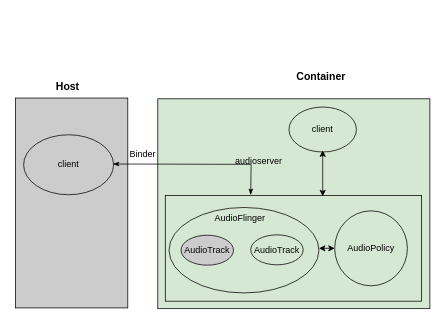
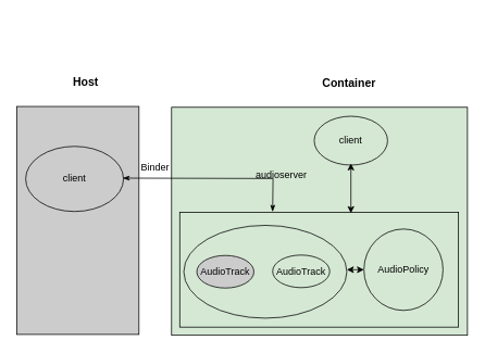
  <mxCell id="0" />
  <mxCell id="1" parent="0" />
  <mxCell id="2" value="" style="rounded=0;whiteSpace=wrap;html=1;fillColor=#D5E8D4;" parent="1" vertex="1"><mxGeometry x="210" y="131" width="363" height="280" as="geometry" /></mxCell>
  <mxCell id="3" value="" style="rounded=0;whiteSpace=wrap;html=1;fillColor=#CCCCCC;" parent="1" vertex="1"><mxGeometry x="20" y="130" width="150" height="280" as="geometry" /></mxCell>
- <mxCell id="4" value="&lt;font style=&quot;font-size: 14px;&quot;&gt;&lt;b&gt;Host&lt;/b&gt;&lt;/font&gt;" style="text;html=1;align=center;verticalAlign=middle;whiteSpace=wrap;rounded=0;" parent="1" vertex="1"><mxGeometry x="60" y="100" width="60" height="30" as="geometry" /></mxCell>
+ <mxCell id="4" value="&lt;font style=&quot;font-size: 14px;&quot;&gt;&lt;b&gt;Host&lt;/b&gt;&lt;/font&gt;" style="text;html=1;align=center;verticalAlign=middle;whiteSpace=wrap;rounded=0;" parent="1" vertex="1"><mxGeometry x="75" y="85" width="60" height="30" as="geometry" /></mxCell>
  <mxCell id="5" value="&lt;font style=&quot;font-size: 14px;&quot;&gt;&lt;b&gt;Container&lt;/b&gt;&lt;/font&gt;" style="text;html=1;align=center;verticalAlign=middle;whiteSpace=wrap;rounded=0;" parent="1" vertex="1"><mxGeometry x="398" y="86" width="60" height="30" as="geometry" /></mxCell>
  <mxCell id="6" value="client" style="ellipse;whiteSpace=wrap;html=1;fillColor=#CCCCCC;" parent="1" vertex="1"><mxGeometry x="31" y="179" width="120" height="80" as="geometry" /></mxCell>
  <mxCell id="7" value="client" style="ellipse;whiteSpace=wrap;html=1;fillColor=#D5E8D4;" parent="1" vertex="1"><mxGeometry x="385" y="142" width="90" height="60" as="geometry" /></mxCell>
  <mxCell id="8" value="" style="rounded=0;whiteSpace=wrap;html=1;fillColor=#D5E8D4;" parent="1" vertex="1"><mxGeometry x="220" y="260" width="342" height="141" as="geometry" /></mxCell>
  <mxCell id="9" value="audioserver" style="text;html=1;align=center;verticalAlign=middle;whiteSpace=wrap;rounded=0;" parent="1" vertex="1"><mxGeometry x="315" y="200" width="60" height="30" as="geometry" /></mxCell>
  <mxCell id="10" value="" style="ellipse;whiteSpace=wrap;html=1;fillColor=#D5E8D4;" parent="1" vertex="1"><mxGeometry x="225" y="276" width="200" height="114" as="geometry" /></mxCell>
  <mxCell id="11" value="AudioPolicy" style="ellipse;whiteSpace=wrap;html=1;fillColor=#D5E8D4;" parent="1" vertex="1"><mxGeometry x="446" y="280.5" width="97" height="100" as="geometry" /></mxCell>
  <mxCell id="12" value="" style="endArrow=classic;startArrow=classic;html=1;rounded=0;" parent="1" edge="1"><mxGeometry width="50" height="50" relative="1" as="geometry"><mxPoint x="430" y="261" as="sourcePoint" /><mxPoint x="430" y="200" as="targetPoint" /></mxGeometry></mxCell>
  <mxCell id="13" value="" style="endArrow=classicThin;html=1;rounded=0;exitX=1;exitY=0.5;exitDx=0;exitDy=0;entryX=0.123;entryY=0.004;entryDx=0;entryDy=0;entryPerimeter=0;strokeColor=default;edgeStyle=orthogonalEdgeStyle;jumpStyle=line;targetPerimeterSpacing=0;flowAnimation=0;shadow=0;startArrow=classicThin;startFill=1;endFill=1;" parent="1" edge="1"><mxGeometry width="50" height="50" relative="1" as="geometry"><mxPoint x="150" y="218" as="sourcePoint" /><mxPoint x="333.98" y="259.36" as="targetPoint" /></mxGeometry></mxCell>
  <mxCell id="14" value="" style="endArrow=none;html=1;rounded=0;shape=link;strokeColor=none;" parent="1" edge="1"><mxGeometry width="50" height="50" relative="1" as="geometry"><mxPoint x="50" y="70" as="sourcePoint" /><mxPoint x="100" y="20" as="targetPoint" /></mxGeometry></mxCell>
  <mxCell id="15" value="Binder" style="text;html=1;align=center;verticalAlign=middle;whiteSpace=wrap;rounded=0;" parent="1" vertex="1"><mxGeometry x="160" y="190" width="60" height="30" as="geometry" /></mxCell>
  <mxCell id="16" value="AudioTrack" style="ellipse;whiteSpace=wrap;html=1;fillColor=#CCCCCC;" parent="1" vertex="1"><mxGeometry x="241" y="313" width="70" height="40" as="geometry" /></mxCell>
  <mxCell id="17" value="AudioTrack" style="ellipse;whiteSpace=wrap;html=1;fillColor=#D5E8D4;" parent="1" vertex="1"><mxGeometry x="334" y="312.5" width="70" height="40" as="geometry" /></mxCell>
- <mxCell id="18" value="AudioFlinger" style="text;html=1;align=center;verticalAlign=middle;whiteSpace=wrap;rounded=0;" vertex="1" parent="1"><mxGeometry x="290" y="276" width="60" height="30" as="geometry" /></mxCell>
  <mxCell id="19" value="" style="endArrow=classic;startArrow=classic;html=1;rounded=0;" edge="1" parent="1" target="11"><mxGeometry width="50" height="50" relative="1" as="geometry"><mxPoint x="425" y="330.5" as="sourcePoint" /><mxPoint x="476" y="411" as="targetPoint" /></mxGeometry></mxCell>
